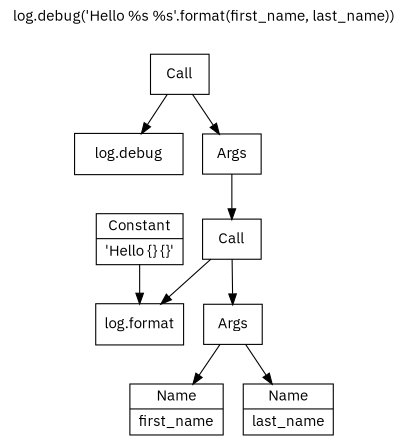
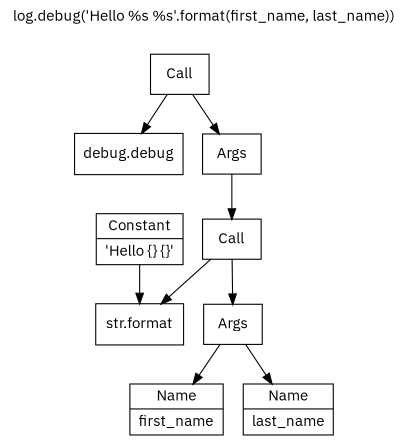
  digraph {
    fontname="IBM Plex Sans"
    label="log.debug('Hello %s %s'.format(first_name, last_name))"
    labelloc=t
    node [fontname="IBM Plex Sans" shape=record]
    edge [fontname="IBM Plex Sans"]
    n1 [label=Call]
-   n2 [label="log.debug"]
+   n2 [label="debug.debug"]
    n3 [label=Args]
    n4 [label=Call]
-   n5 [label="log.format"]
+   n5 [label="str.format"]
    n6 [label=Args]
    n7 [label="{Name|first_name}"]
    n8 [label="{Name|last_name}"]
    n9 [label="{Constant|'Hello \{\} \{\}'}"]
    n1 -> n2
    n1 -> n3
    n3 -> n4
    n4 -> n5
    n4 -> n6
    n6 -> n7
    n6 -> n8
    n9 -> n5
  }
